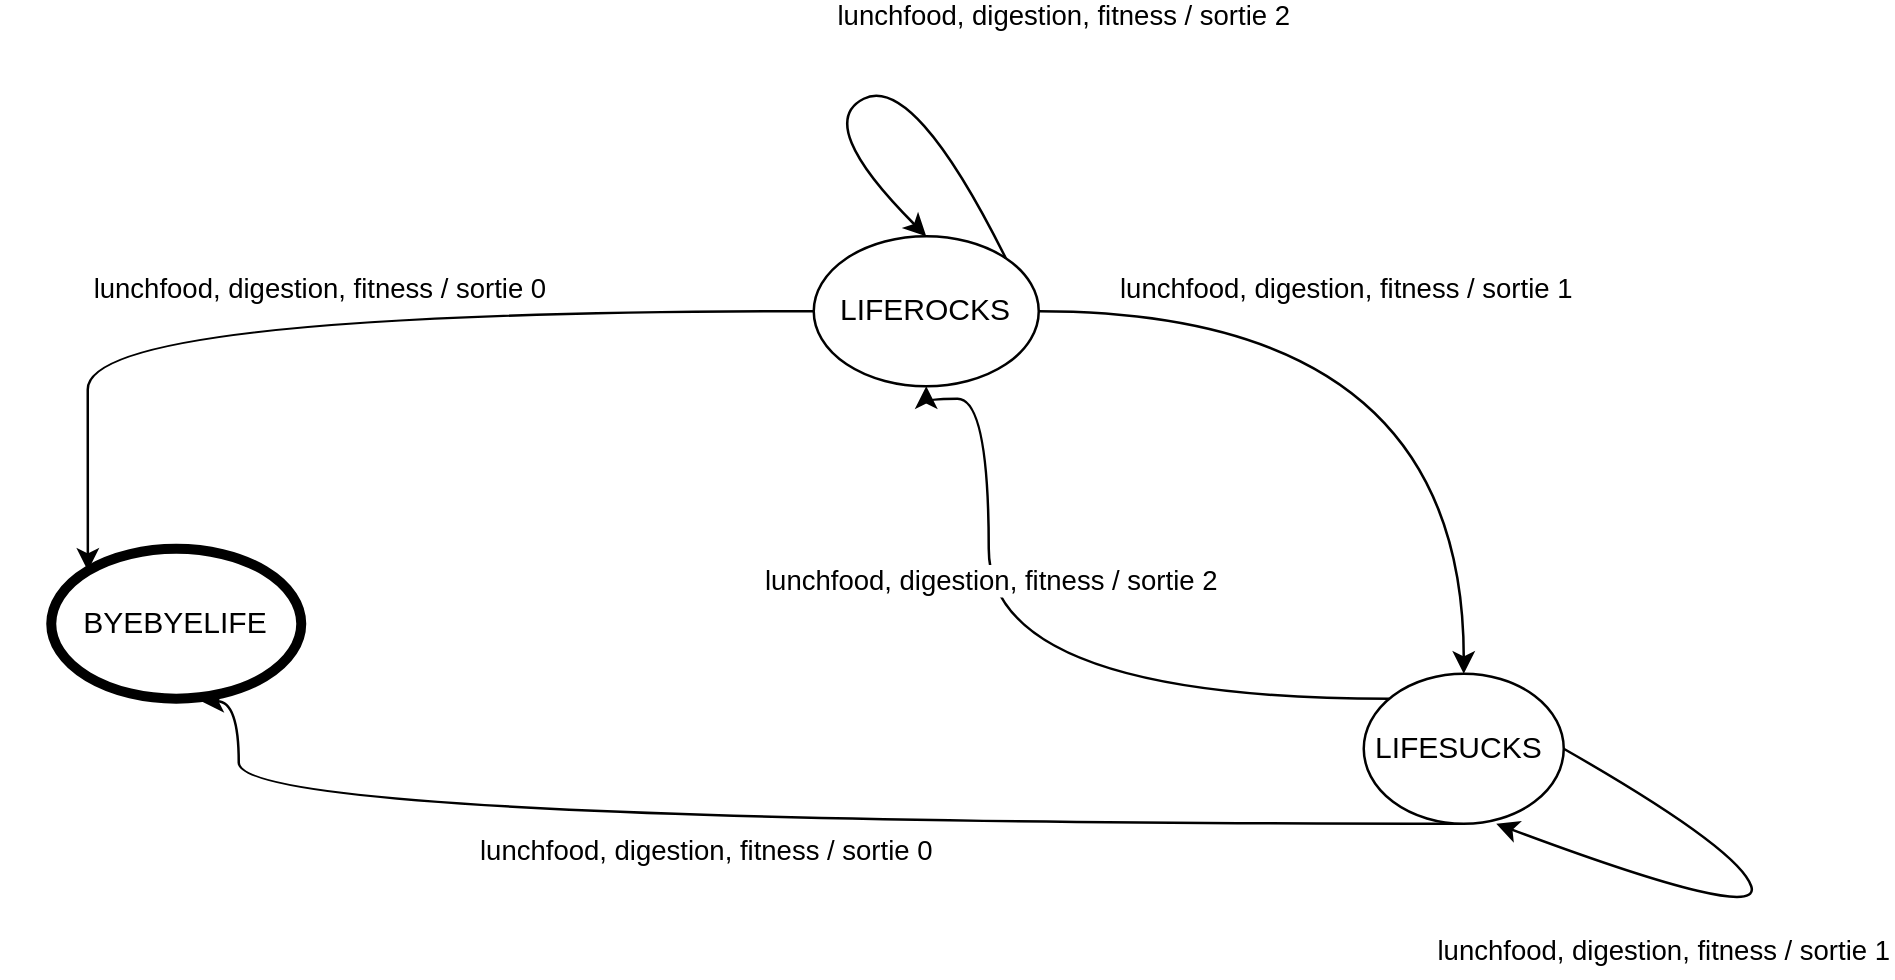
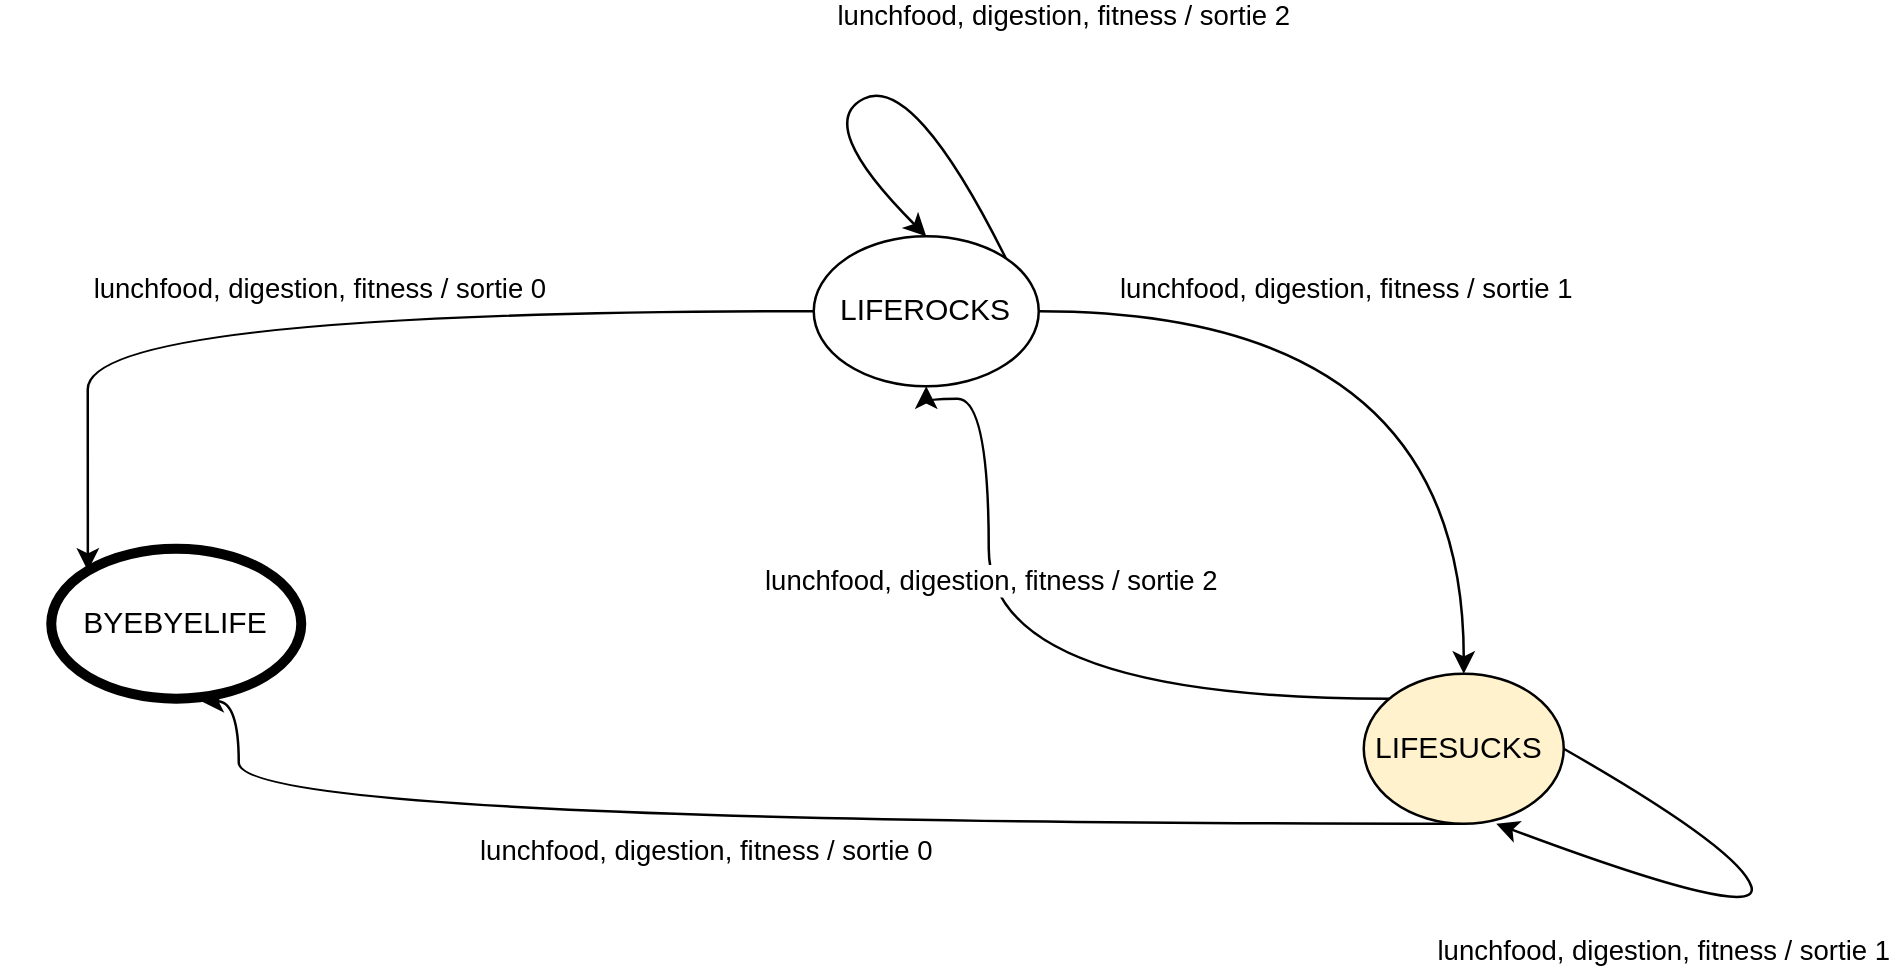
  <mxCell id="0" />
  <mxCell id="1" parent="0" />
  <mxCell id="2" style="edgeStyle=orthogonalEdgeStyle;orthogonalLoop=1;jettySize=auto;html=1;curved=1;" edge="1" parent="1" source="6" target="12"><mxGeometry relative="1" as="geometry"><mxPoint x="595" y="250" as="targetPoint" /></mxGeometry></mxCell>
  <mxCell id="3" value="lunchfood, digestion, fitness / sortie 1" style="edgeLabel;html=1;align=center;verticalAlign=middle;resizable=0;points=[];" vertex="1" connectable="0" parent="2"><mxGeometry x="0.054" relative="1" as="geometry"><mxPoint x="-44" y="-10" as="offset" /></mxGeometry></mxCell>
  <mxCell id="4" style="edgeStyle=orthogonalEdgeStyle;orthogonalLoop=1;jettySize=auto;html=1;entryX=0;entryY=0;entryDx=0;entryDy=0;curved=1;" edge="1" parent="1" source="6" target="7"><mxGeometry relative="1" as="geometry" /></mxCell>
  <mxCell id="5" value="lunchfood, digestion, fitness / sortie 0&amp;nbsp;" style="edgeLabel;html=1;align=center;verticalAlign=middle;resizable=0;points=[];" vertex="1" connectable="0" parent="4"><mxGeometry x="0.287" y="1" relative="1" as="geometry"><mxPoint x="58" y="-11" as="offset" /></mxGeometry></mxCell>
  <mxCell id="6" value="LIFEROCKS" style="ellipse;whiteSpace=wrap;html=1;" vertex="1" parent="1"><mxGeometry x="325" y="85" width="90" height="60" as="geometry" /></mxCell>
  <mxCell id="7" value="BYEBYELIFE" style="ellipse;whiteSpace=wrap;html=1;strokeWidth=4;strokeColor=default;" vertex="1" parent="1"><mxGeometry x="20" y="210" width="100" height="60" as="geometry" /></mxCell>
  <mxCell id="8" style="edgeStyle=orthogonalEdgeStyle;orthogonalLoop=1;jettySize=auto;html=1;entryX=0.6;entryY=1.017;entryDx=0;entryDy=0;entryPerimeter=0;curved=1;" edge="1" parent="1" source="12" target="7"><mxGeometry relative="1" as="geometry"><Array as="points"><mxPoint x="95" y="320" /></Array></mxGeometry></mxCell>
  <mxCell id="9" value="lunchfood, digestion, fitness / sortie 0" style="edgeLabel;html=1;align=center;verticalAlign=middle;resizable=0;points=[];" vertex="1" connectable="0" parent="8"><mxGeometry x="0.098" relative="1" as="geometry"><mxPoint y="10" as="offset" /></mxGeometry></mxCell>
  <mxCell id="10" style="edgeStyle=orthogonalEdgeStyle;orthogonalLoop=1;jettySize=auto;html=1;entryX=0.5;entryY=1;entryDx=0;entryDy=0;curved=1;" edge="1" parent="1" source="12" target="6"><mxGeometry relative="1" as="geometry"><Array as="points"><mxPoint x="395" y="270" /><mxPoint x="395" y="150" /></Array></mxGeometry></mxCell>
  <mxCell id="11" value="lunchfood, digestion, fitness / sortie 2" style="edgeLabel;html=1;align=center;verticalAlign=middle;resizable=0;points=[];" vertex="1" connectable="0" parent="10"><mxGeometry x="0.498" y="1" relative="1" as="geometry"><mxPoint x="1" y="24" as="offset" /></mxGeometry></mxCell>
- <mxCell id="12" value="LIFESUCKS&amp;nbsp;" style="ellipse;whiteSpace=wrap;html=1;" vertex="1" parent="1"><mxGeometry x="545" y="260" width="80" height="60" as="geometry" /></mxCell>
+ <mxCell id="12" value="LIFESUCKS&amp;nbsp;" style="ellipse;whiteSpace=wrap;html=1;fillColor=#fff2cc;" vertex="1" parent="1"><mxGeometry x="545" y="260" width="80" height="60" as="geometry" /></mxCell>
  <mxCell id="13" value="" style="endArrow=classic;html=1;entryX=0.5;entryY=0;entryDx=0;entryDy=0;exitX=1;exitY=0;exitDx=0;exitDy=0;curved=1;" edge="1" parent="1" source="6" target="6"><mxGeometry width="50" height="50" relative="1" as="geometry"><mxPoint x="385" y="80" as="sourcePoint" /><mxPoint x="435" y="200" as="targetPoint" /><Array as="points"><mxPoint x="365" y="20" /><mxPoint x="325" y="40" /></Array></mxGeometry></mxCell>
  <mxCell id="14" value="lunchfood, digestion, fitness / sortie 2" style="edgeLabel;html=1;align=center;verticalAlign=middle;resizable=0;points=[];" vertex="1" connectable="0" parent="13"><mxGeometry x="-0.256" y="-2" relative="1" as="geometry"><mxPoint x="53" y="-33" as="offset" /></mxGeometry></mxCell>
  <mxCell id="15" value="" style="endArrow=classic;html=1;exitX=1;exitY=0.5;exitDx=0;exitDy=0;curved=1;" edge="1" parent="1" source="12"><mxGeometry width="50" height="50" relative="1" as="geometry"><mxPoint x="385" y="250" as="sourcePoint" /><mxPoint x="598" y="320" as="targetPoint" /><Array as="points"><mxPoint x="695" y="330" /><mxPoint x="705" y="360" /></Array></mxGeometry></mxCell>
  <mxCell id="16" value="lunchfood, digestion, fitness / sortie 1" style="edgeLabel;html=1;align=center;verticalAlign=middle;resizable=0;points=[];" vertex="1" connectable="0" parent="15"><mxGeometry x="0.385" y="1" relative="1" as="geometry"><mxPoint x="2" y="25" as="offset" /></mxGeometry></mxCell>
